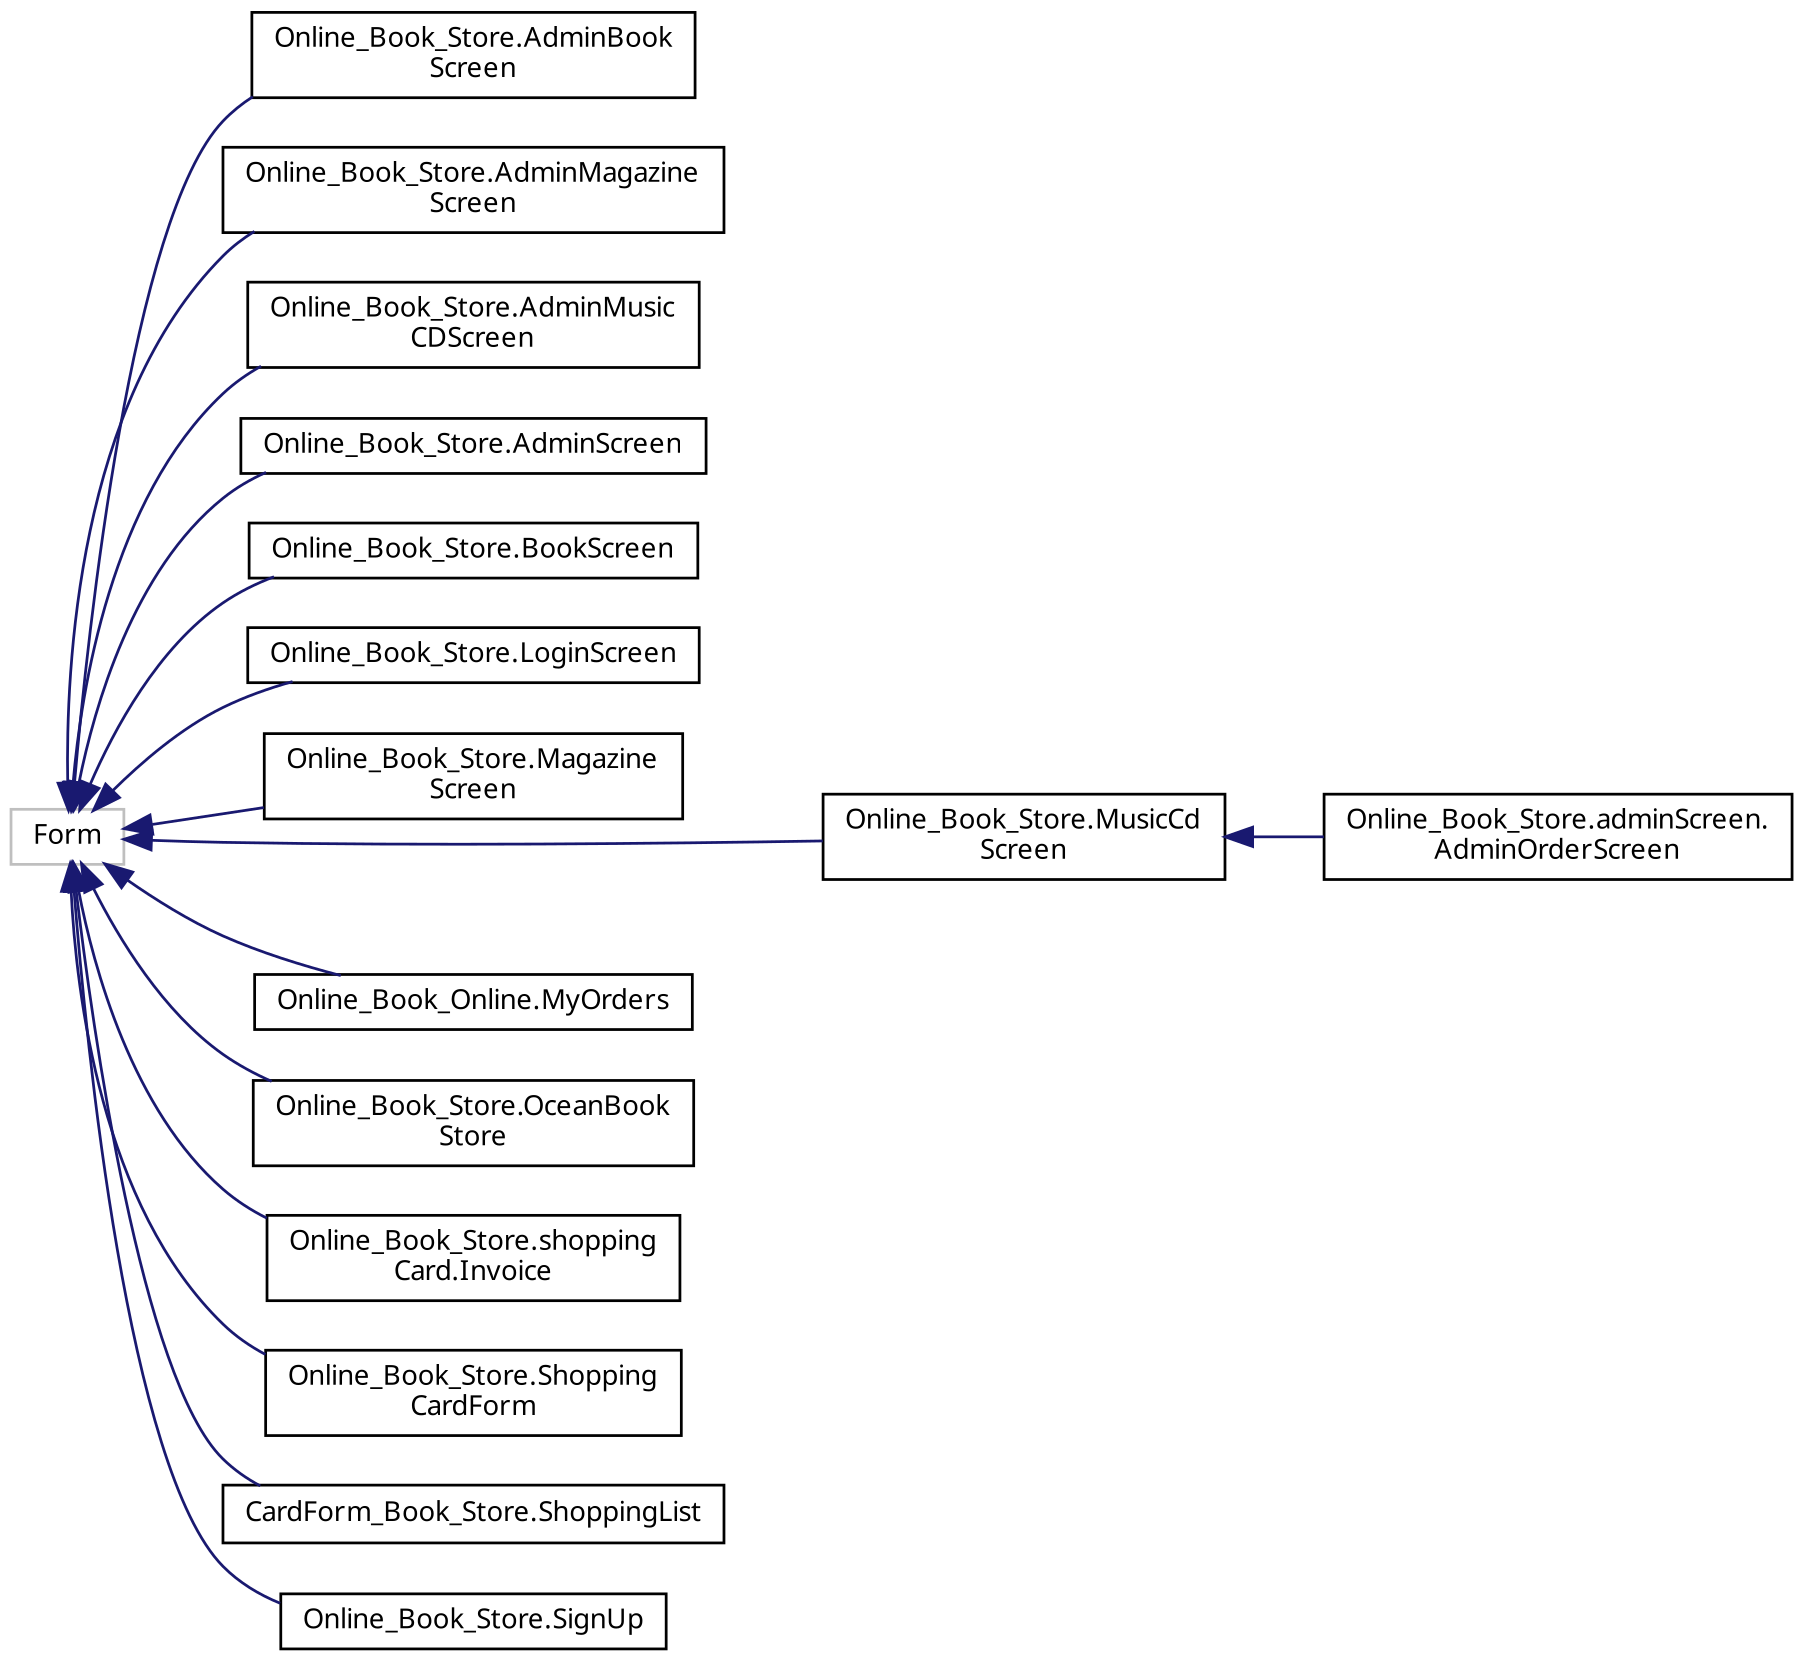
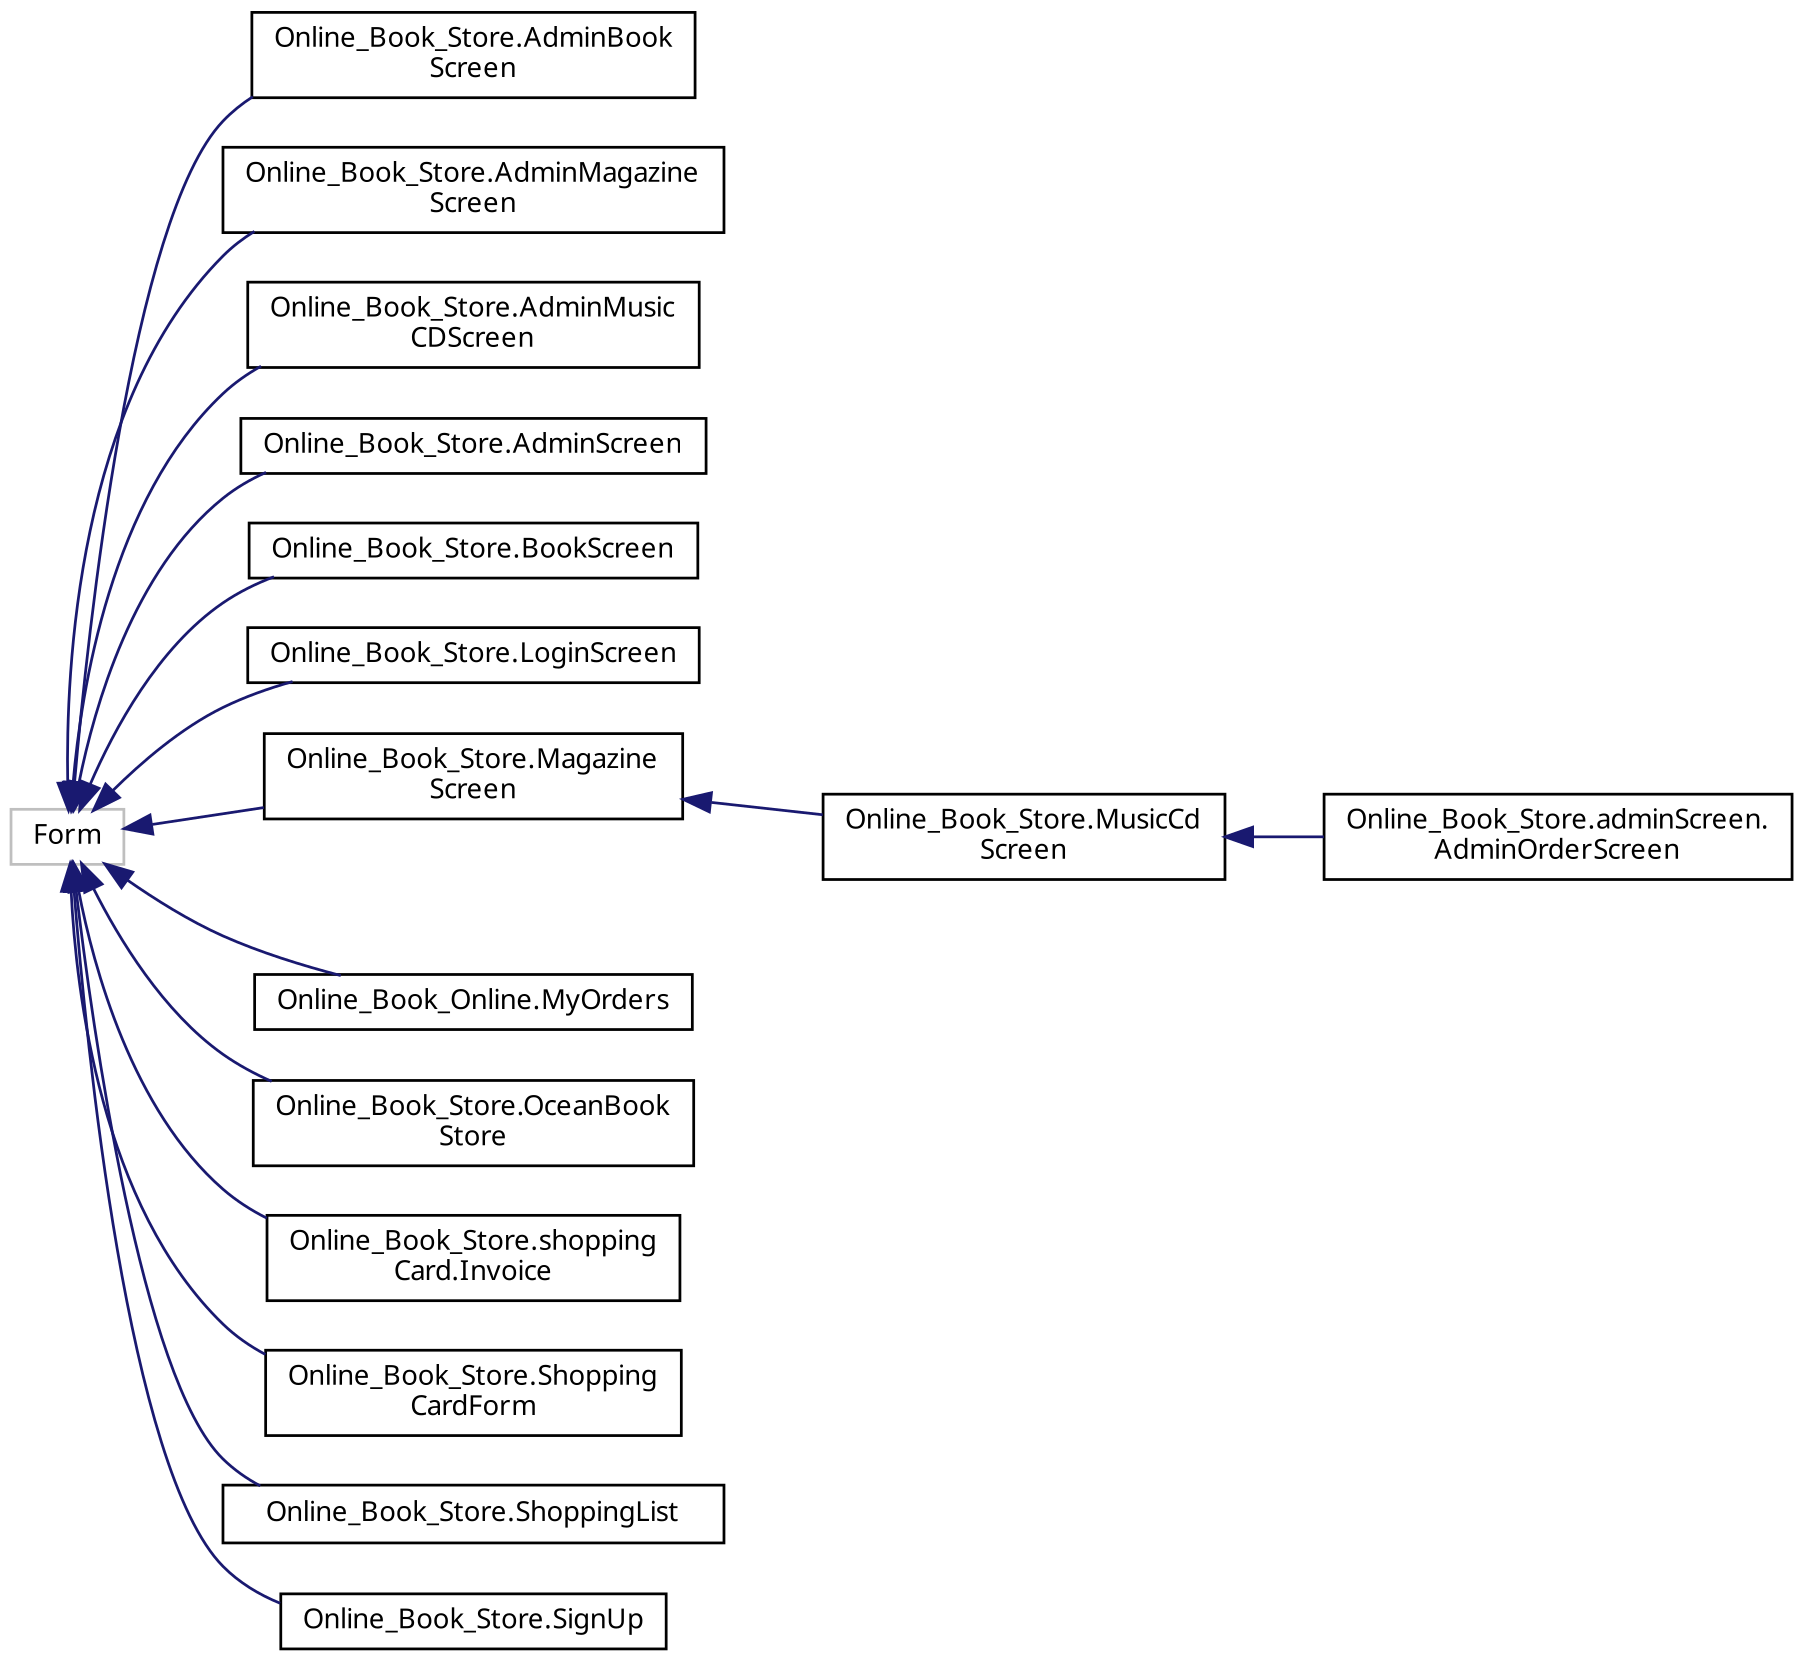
  digraph {
    fontname="Noto Sans"
    rankdir=LR
    node [color=black fillcolor=white fontname="Noto Sans" fontsize=10 shape=record style=filled]
    edge [color=midnightblue dir=back fontname="Noto Sans" fontsize=10 labelfontname=Helvetica labelfontsize=10 style=solid]
    n1 [color=grey75 height=0.2 label=Form width=0.4]
    n2 [height=0.2 label="Online_Book_Store.AdminBook\lScreen" width=0.4]
    n3 [height=0.2 label="Online_Book_Store.AdminMagazine\lScreen" width=0.4]
    n4 [height=0.2 label="Online_Book_Store.AdminMusic\lCDScreen" width=0.4]
    n5 [height=0.2 label="Online_Book_Store.AdminScreen" width=0.4]
    n6 [height=0.2 label="Online_Book_Store.BookScreen" width=0.4]
    n7 [height=0.2 label="Online_Book_Store.LoginScreen" width=0.4]
    n8 [height=0.2 label="Online_Book_Store.Magazine\lScreen" width=0.4]
    n9 [height=0.2 label="Online_Book_Store.MusicCd\lScreen" width=0.4]
    n10 [height=0.2 label="Online_Book_Online.MyOrders" width=0.4]
    n11 [height=0.2 label="Online_Book_Store.OceanBook\lStore" width=0.4]
    n12 [height=0.2 label="Online_Book_Store.shopping\lCard.Invoice" width=0.4]
    n13 [height=0.2 label="Online_Book_Store.Shopping\lCardForm" width=0.4]
-   n14 [height=0.2 label="CardForm_Book_Store.ShoppingList" width=0.4]
+   n14 [height=0.2 label="Online_Book_Store.ShoppingList" width=0.4]
    n15 [height=0.2 label="Online_Book_Store.SignUp" width=0.4]
    n16 [height=0.2 label="Online_Book_Store.adminScreen.\lAdminOrderScreen" width=0.4]
    n1 -> n2
    n1 -> n3
    n1 -> n4
    n1 -> n5
    n1 -> n6
    n1 -> n7
    n1 -> n8
-   n1 -> n9
+   n8 -> n9
    n1 -> n10
    n1 -> n11
    n1 -> n12
    n1 -> n13
    n1 -> n14
    n1 -> n15
    n9 -> n16
  }
